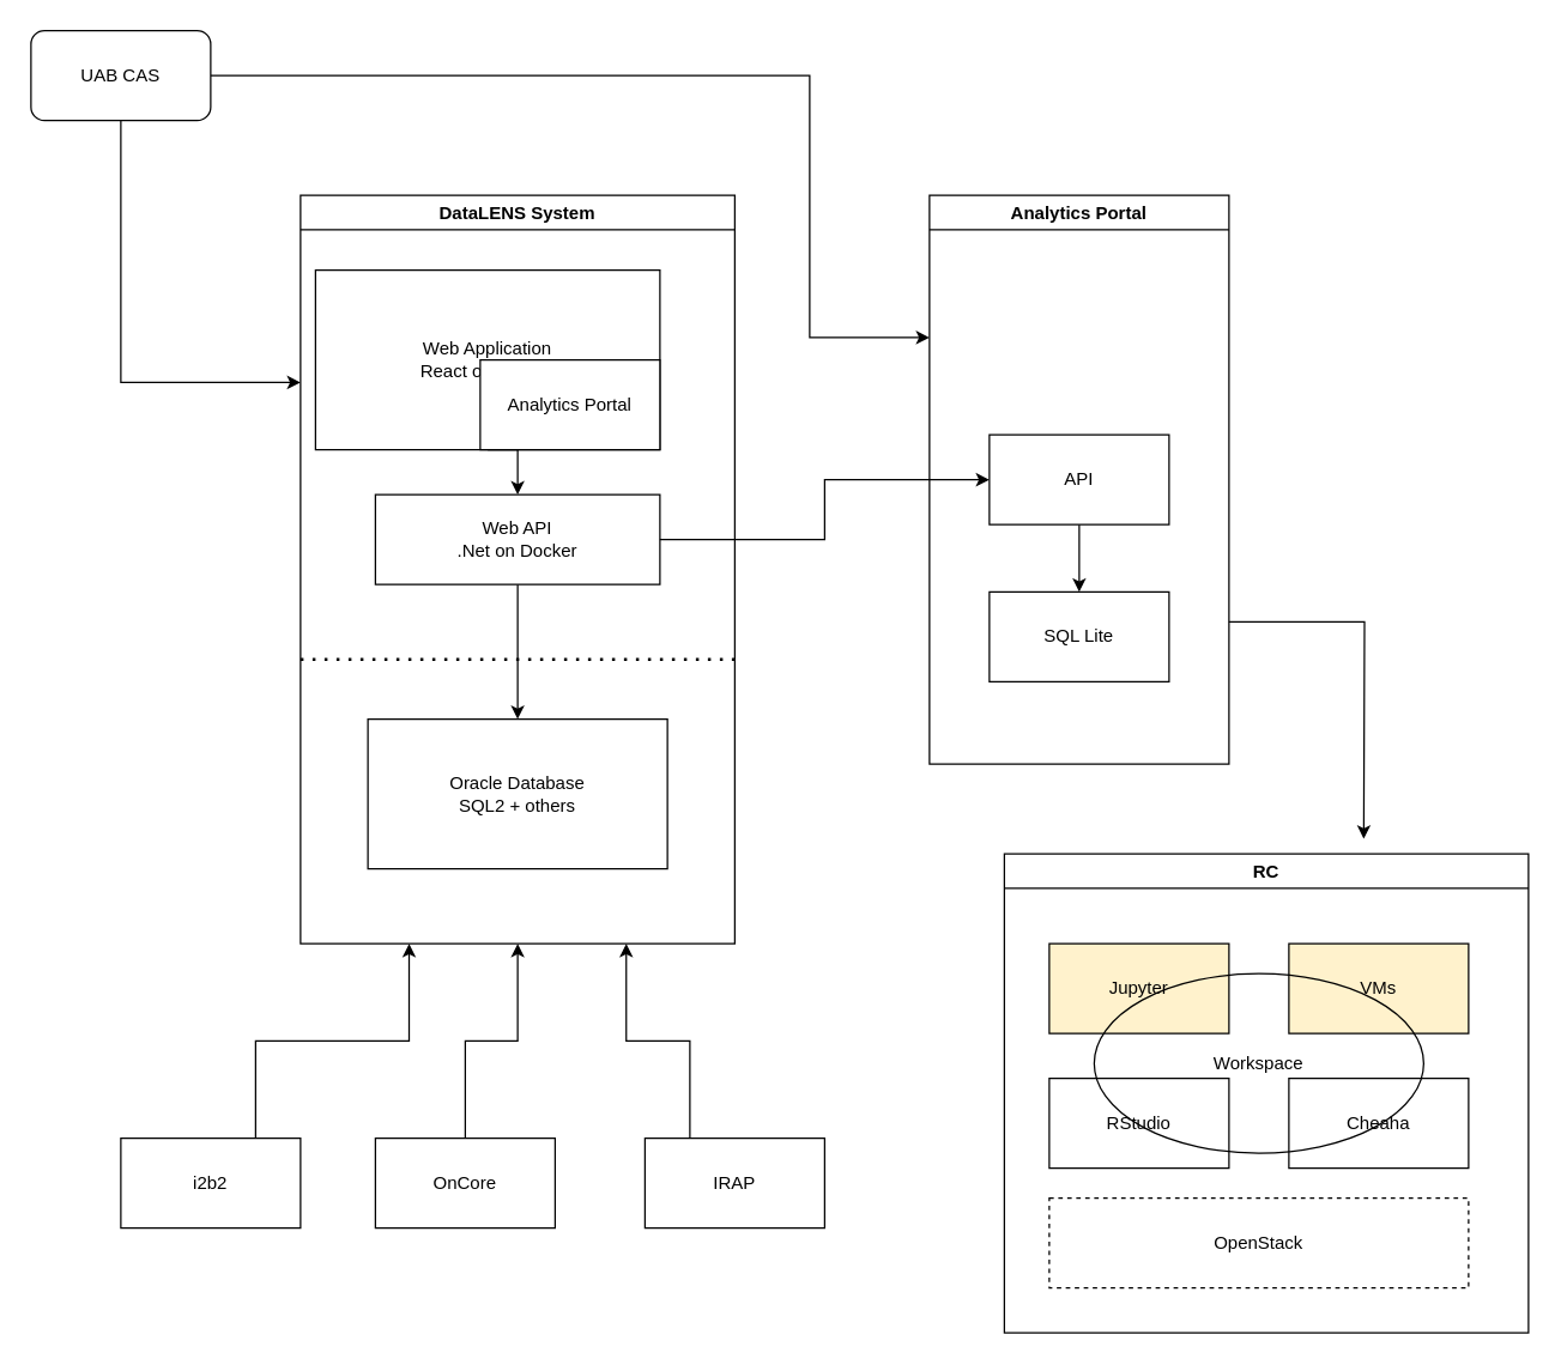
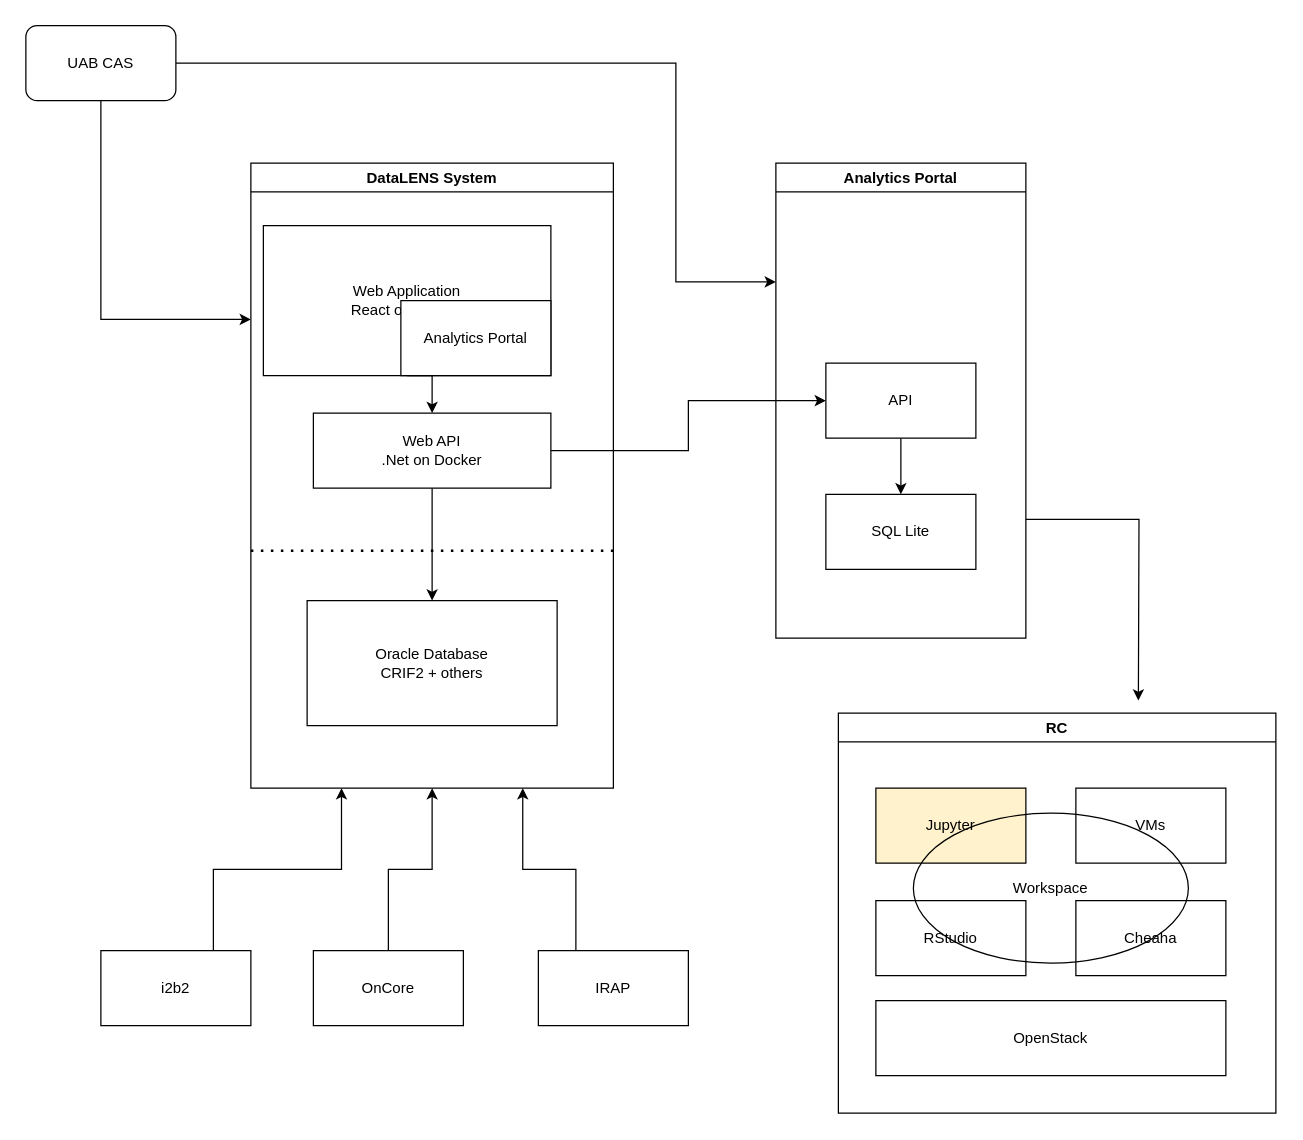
  <mxCell id="0" />
  <mxCell id="1" parent="0" />
  <mxCell id="2" style="edgeStyle=orthogonalEdgeStyle;rounded=0;orthogonalLoop=1;jettySize=auto;html=1;exitX=0.5;exitY=1;exitDx=0;exitDy=0;entryX=0;entryY=0.25;entryDx=0;entryDy=0;" parent="1" source="4" target="6" edge="1"><mxGeometry relative="1" as="geometry" /></mxCell>
  <mxCell id="3" style="edgeStyle=orthogonalEdgeStyle;rounded=0;orthogonalLoop=1;jettySize=auto;html=1;exitX=1;exitY=0.5;exitDx=0;exitDy=0;entryX=0;entryY=0.25;entryDx=0;entryDy=0;" parent="1" source="4" target="21" edge="1"><mxGeometry relative="1" as="geometry"><Array as="points"><mxPoint x="540" y="50" /><mxPoint x="540" y="225" /></Array></mxGeometry></mxCell>
  <mxCell id="4" value="UAB CAS" style="rounded=1;whiteSpace=wrap;html=1;" parent="1" vertex="1"><mxGeometry x="20" y="20" width="120" height="60" as="geometry" /></mxCell>
  <mxCell id="5" value="" style="group" parent="1" vertex="1" connectable="0"><mxGeometry x="200" y="130" width="290" height="500" as="geometry" /></mxCell>
  <mxCell id="6" value="DataLENS System" style="swimlane;whiteSpace=wrap;html=1;" parent="5" vertex="1"><mxGeometry width="290" height="500" as="geometry" /></mxCell>
  <mxCell id="7" style="edgeStyle=orthogonalEdgeStyle;rounded=0;orthogonalLoop=1;jettySize=auto;html=1;exitX=0.5;exitY=1;exitDx=0;exitDy=0;entryX=0.5;entryY=0;entryDx=0;entryDy=0;" parent="6" source="8" target="10" edge="1"><mxGeometry relative="1" as="geometry" /></mxCell>
  <mxCell id="8" value="Web Application&lt;br&gt;React on Docker" style="rounded=0;whiteSpace=wrap;html=1;" parent="6" vertex="1"><mxGeometry x="10" y="50" width="230" height="120" as="geometry" /></mxCell>
  <mxCell id="9" style="edgeStyle=orthogonalEdgeStyle;rounded=0;orthogonalLoop=1;jettySize=auto;html=1;exitX=0.5;exitY=1;exitDx=0;exitDy=0;entryX=0.5;entryY=0;entryDx=0;entryDy=0;" parent="6" source="10" target="11" edge="1"><mxGeometry relative="1" as="geometry" /></mxCell>
  <mxCell id="10" value="Web API&lt;br&gt;.Net on Docker" style="rounded=0;whiteSpace=wrap;html=1;" parent="6" vertex="1"><mxGeometry x="50" y="200" width="190" height="60" as="geometry" /></mxCell>
- <mxCell id="11" value="Oracle Database&lt;br&gt;SQL2 + others" style="rounded=0;whiteSpace=wrap;html=1;" parent="6" vertex="1"><mxGeometry x="45" y="350" width="200" height="100" as="geometry" /></mxCell>
+ <mxCell id="11" value="Oracle Database&lt;br&gt;CRIF2 + others" style="rounded=0;whiteSpace=wrap;html=1;" parent="6" vertex="1"><mxGeometry x="45" y="350" width="200" height="100" as="geometry" /></mxCell>
  <mxCell id="12" value="Analytics Portal" style="rounded=0;whiteSpace=wrap;html=1;" parent="6" vertex="1"><mxGeometry x="120" y="110" width="120" height="60" as="geometry" /></mxCell>
  <mxCell id="13" value="" style="endArrow=none;dashed=1;html=1;dashPattern=1 3;strokeWidth=2;rounded=0;" parent="5" edge="1"><mxGeometry width="50" height="50" relative="1" as="geometry"><mxPoint y="310" as="sourcePoint" /><mxPoint x="290" y="310" as="targetPoint" /></mxGeometry></mxCell>
  <mxCell id="14" style="edgeStyle=orthogonalEdgeStyle;rounded=0;orthogonalLoop=1;jettySize=auto;html=1;exitX=0.75;exitY=0;exitDx=0;exitDy=0;entryX=0.25;entryY=1;entryDx=0;entryDy=0;" parent="1" source="15" target="6" edge="1"><mxGeometry relative="1" as="geometry" /></mxCell>
  <mxCell id="15" value="i2b2" style="rounded=0;whiteSpace=wrap;html=1;" parent="1" vertex="1"><mxGeometry x="80" y="760" width="120" height="60" as="geometry" /></mxCell>
  <mxCell id="16" style="edgeStyle=orthogonalEdgeStyle;rounded=0;orthogonalLoop=1;jettySize=auto;html=1;exitX=0.5;exitY=0;exitDx=0;exitDy=0;entryX=0.5;entryY=1;entryDx=0;entryDy=0;" parent="1" source="17" target="6" edge="1"><mxGeometry relative="1" as="geometry" /></mxCell>
  <mxCell id="17" value="OnCore" style="rounded=0;whiteSpace=wrap;html=1;" parent="1" vertex="1"><mxGeometry x="250" y="760" width="120" height="60" as="geometry" /></mxCell>
  <mxCell id="18" style="edgeStyle=orthogonalEdgeStyle;rounded=0;orthogonalLoop=1;jettySize=auto;html=1;exitX=0.25;exitY=0;exitDx=0;exitDy=0;entryX=0.75;entryY=1;entryDx=0;entryDy=0;" parent="1" source="19" target="6" edge="1"><mxGeometry relative="1" as="geometry" /></mxCell>
  <mxCell id="19" value="IRAP" style="rounded=0;whiteSpace=wrap;html=1;" parent="1" vertex="1"><mxGeometry x="430" y="760" width="120" height="60" as="geometry" /></mxCell>
  <mxCell id="20" style="edgeStyle=orthogonalEdgeStyle;rounded=0;orthogonalLoop=1;jettySize=auto;html=1;exitX=1;exitY=0.75;exitDx=0;exitDy=0;entryX=0.5;entryY=0;entryDx=0;entryDy=0;" parent="1" source="21" edge="1"><mxGeometry relative="1" as="geometry"><mxPoint x="910" y="560" as="targetPoint" /></mxGeometry></mxCell>
  <mxCell id="21" value="Analytics Portal" style="swimlane;whiteSpace=wrap;html=1;" parent="1" vertex="1"><mxGeometry x="620" y="130" width="200" height="380" as="geometry" /></mxCell>
  <mxCell id="22" value="SQL Lite" style="rounded=0;whiteSpace=wrap;html=1;" parent="21" vertex="1"><mxGeometry x="40" y="265" width="120" height="60" as="geometry" /></mxCell>
  <mxCell id="23" style="edgeStyle=orthogonalEdgeStyle;rounded=0;orthogonalLoop=1;jettySize=auto;html=1;exitX=0.5;exitY=1;exitDx=0;exitDy=0;entryX=0.5;entryY=0;entryDx=0;entryDy=0;" parent="21" source="24" target="22" edge="1"><mxGeometry relative="1" as="geometry" /></mxCell>
  <mxCell id="24" value="API" style="rounded=0;whiteSpace=wrap;html=1;" parent="21" vertex="1"><mxGeometry x="40" y="160" width="120" height="60" as="geometry" /></mxCell>
  <mxCell id="25" value="RC" style="swimlane;whiteSpace=wrap;html=1;" parent="1" vertex="1"><mxGeometry x="670" y="570" width="350" height="320" as="geometry" /></mxCell>
  <mxCell id="26" value="Jupyter" style="rounded=0;whiteSpace=wrap;html=1;fillColor=#fff2cc;" parent="25" vertex="1"><mxGeometry x="30" y="60" width="120" height="60" as="geometry" /></mxCell>
  <mxCell id="27" value="RStudio" style="rounded=0;whiteSpace=wrap;html=1;" parent="25" vertex="1"><mxGeometry x="30" y="150" width="120" height="60" as="geometry" /></mxCell>
- <mxCell id="28" value="VMs" style="rounded=0;whiteSpace=wrap;html=1;fillColor=#fff2cc;" parent="25" vertex="1"><mxGeometry x="190" y="60" width="120" height="60" as="geometry" /></mxCell>
+ <mxCell id="28" value="VMs" style="rounded=0;whiteSpace=wrap;html=1;" parent="25" vertex="1"><mxGeometry x="190" y="60" width="120" height="60" as="geometry" /></mxCell>
  <mxCell id="29" value="Cheaha" style="rounded=0;whiteSpace=wrap;html=1;" parent="25" vertex="1"><mxGeometry x="190" y="150" width="120" height="60" as="geometry" /></mxCell>
- <mxCell id="30" value="OpenStack" style="rounded=0;whiteSpace=wrap;html=1;dashed=1;" parent="25" vertex="1"><mxGeometry x="30" y="230" width="280" height="60" as="geometry" /></mxCell>
+ <mxCell id="30" value="OpenStack" style="rounded=0;whiteSpace=wrap;html=1;" parent="25" vertex="1"><mxGeometry x="30" y="230" width="280" height="60" as="geometry" /></mxCell>
  <mxCell id="31" value="Workspace" style="ellipse;whiteSpace=wrap;html=1;fillColor=none;" parent="25" vertex="1"><mxGeometry x="60" y="80" width="220" height="120" as="geometry" /></mxCell>
  <mxCell id="32" style="edgeStyle=orthogonalEdgeStyle;rounded=0;orthogonalLoop=1;jettySize=auto;html=1;exitX=1;exitY=0.5;exitDx=0;exitDy=0;entryX=0;entryY=0.5;entryDx=0;entryDy=0;" parent="1" source="10" target="24" edge="1"><mxGeometry relative="1" as="geometry" /></mxCell>
